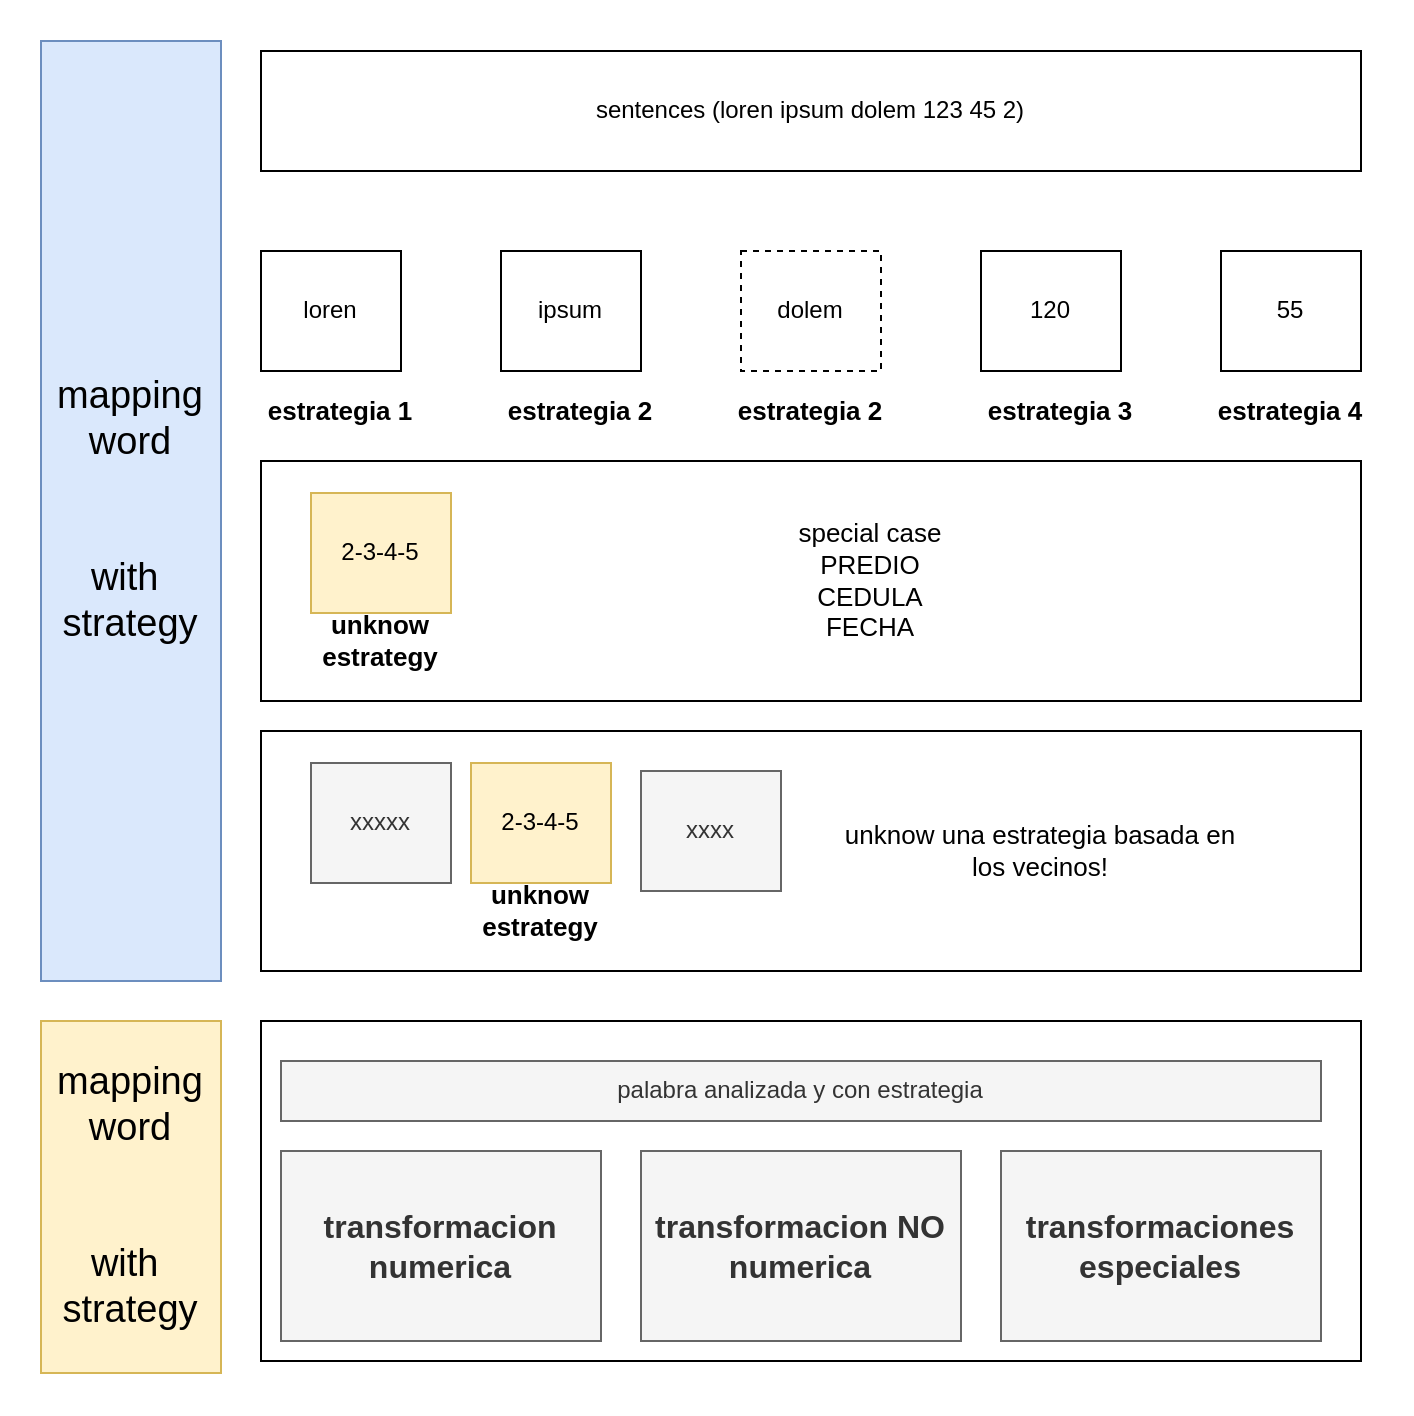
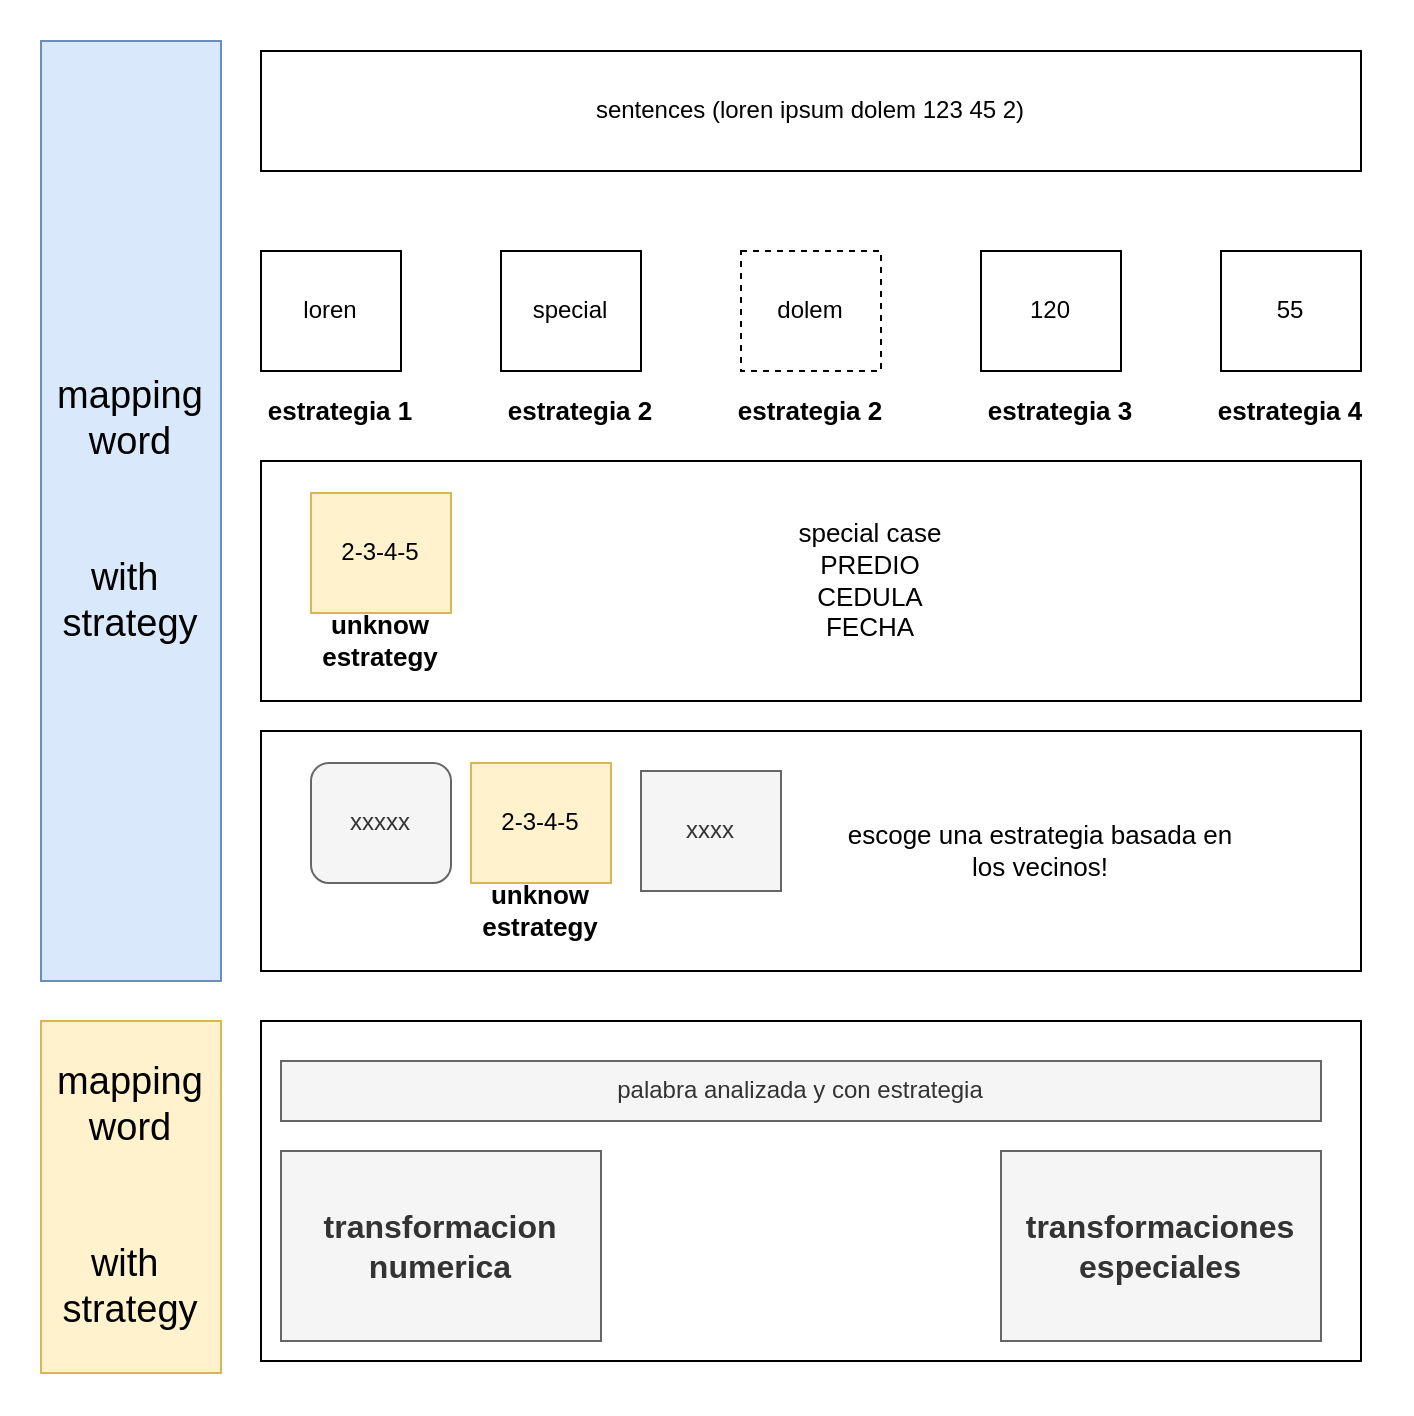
  <mxCell id="0" />
  <mxCell id="1" parent="0" />
  <mxCell id="2" value="" style="rounded=0;whiteSpace=wrap;html=1;fontSize=13;fillColor=none;" vertex="1" parent="1"><mxGeometry x="130" y="230" width="550" height="120" as="geometry" /></mxCell>
  <mxCell id="3" value="sentences (loren ipsum dolem 123 45 2)" style="rounded=0;whiteSpace=wrap;html=1;" vertex="1" parent="1"><mxGeometry x="130" y="25" width="550" height="60" as="geometry" /></mxCell>
  <mxCell id="4" value="loren" style="rounded=0;whiteSpace=wrap;html=1;" vertex="1" parent="1"><mxGeometry x="130" y="125" width="70" height="60" as="geometry" /></mxCell>
- <mxCell id="5" value="ipsum" style="rounded=0;whiteSpace=wrap;html=1;" vertex="1" parent="1"><mxGeometry x="250" y="125" width="70" height="60" as="geometry" /></mxCell>
+ <mxCell id="5" value="special" style="rounded=0;whiteSpace=wrap;html=1;" vertex="1" parent="1"><mxGeometry x="250" y="125" width="70" height="60" as="geometry" /></mxCell>
  <mxCell id="6" value="dolem" style="rounded=0;whiteSpace=wrap;html=1;dashed=1;" vertex="1" parent="1"><mxGeometry x="370" y="125" width="70" height="60" as="geometry" /></mxCell>
  <mxCell id="7" value="120" style="rounded=0;whiteSpace=wrap;html=1;" vertex="1" parent="1"><mxGeometry x="490" y="125" width="70" height="60" as="geometry" /></mxCell>
  <mxCell id="8" value="55" style="rounded=0;whiteSpace=wrap;html=1;" vertex="1" parent="1"><mxGeometry x="610" y="125" width="70" height="60" as="geometry" /></mxCell>
  <mxCell id="9" value="estrategia 1" style="text;html=1;strokeColor=none;fillColor=none;align=center;verticalAlign=middle;whiteSpace=wrap;rounded=0;fontSize=13;fontStyle=1" vertex="1" parent="1"><mxGeometry x="130" y="195" width="80" height="20" as="geometry" /></mxCell>
  <mxCell id="10" value="estrategia 2" style="text;html=1;strokeColor=none;fillColor=none;align=center;verticalAlign=middle;whiteSpace=wrap;rounded=0;fontSize=13;fontStyle=1" vertex="1" parent="1"><mxGeometry x="250" y="195" width="80" height="20" as="geometry" /></mxCell>
  <mxCell id="11" value="estrategia 3" style="text;html=1;strokeColor=none;fillColor=none;align=center;verticalAlign=middle;whiteSpace=wrap;rounded=0;fontSize=13;fontStyle=1" vertex="1" parent="1"><mxGeometry x="490" y="195" width="80" height="20" as="geometry" /></mxCell>
  <mxCell id="12" value="estrategia 4" style="text;html=1;strokeColor=none;fillColor=none;align=center;verticalAlign=middle;whiteSpace=wrap;rounded=0;fontSize=13;fontStyle=1" vertex="1" parent="1"><mxGeometry x="605" y="195" width="80" height="20" as="geometry" /></mxCell>
  <mxCell id="13" value="2-3-4-5" style="rounded=0;whiteSpace=wrap;html=1;fillColor=#fff2cc;strokeColor=#d6b656;" vertex="1" parent="1"><mxGeometry x="155" y="246" width="70" height="60" as="geometry" /></mxCell>
  <mxCell id="14" value="unknow estrategy" style="text;html=1;strokeColor=none;fillColor=none;align=center;verticalAlign=middle;whiteSpace=wrap;rounded=0;fontSize=13;fontStyle=1" vertex="1" parent="1"><mxGeometry x="150" y="310" width="80" height="20" as="geometry" /></mxCell>
  <mxCell id="15" value="special case&lt;br&gt;PREDIO&lt;br&gt;CEDULA&lt;br&gt;FECHA" style="text;html=1;strokeColor=none;fillColor=none;align=center;verticalAlign=middle;whiteSpace=wrap;rounded=0;fontSize=13;" vertex="1" parent="1"><mxGeometry x="310" y="253" width="250" height="74" as="geometry" /></mxCell>
  <mxCell id="16" value="estrategia 2" style="text;html=1;strokeColor=none;fillColor=none;align=center;verticalAlign=middle;whiteSpace=wrap;rounded=0;fontSize=13;fontStyle=1" vertex="1" parent="1"><mxGeometry x="365" y="195" width="80" height="20" as="geometry" /></mxCell>
  <mxCell id="17" value="mapping word&lt;br style=&quot;font-size: 19px;&quot;&gt;&lt;br style=&quot;font-size: 19px;&quot;&gt;&lt;br style=&quot;font-size: 19px;&quot;&gt;with&amp;nbsp;&lt;br style=&quot;font-size: 19px;&quot;&gt;strategy" style="text;html=1;strokeColor=#6c8ebf;fillColor=#dae8fc;align=center;verticalAlign=middle;whiteSpace=wrap;rounded=0;fontSize=19;" vertex="1" parent="1"><mxGeometry x="20" y="20" width="90" height="470" as="geometry" /></mxCell>
  <mxCell id="18" value="" style="rounded=0;whiteSpace=wrap;html=1;fontSize=13;fillColor=none;" vertex="1" parent="1"><mxGeometry x="130" y="365" width="550" height="120" as="geometry" /></mxCell>
  <mxCell id="19" value="2-3-4-5" style="rounded=0;whiteSpace=wrap;html=1;fillColor=#fff2cc;strokeColor=#d6b656;" vertex="1" parent="1"><mxGeometry x="235" y="381" width="70" height="60" as="geometry" /></mxCell>
  <mxCell id="20" value="unknow estrategy" style="text;html=1;strokeColor=none;fillColor=none;align=center;verticalAlign=middle;whiteSpace=wrap;rounded=0;fontSize=13;fontStyle=1" vertex="1" parent="1"><mxGeometry x="230" y="445" width="80" height="20" as="geometry" /></mxCell>
- <mxCell id="21" value="unknow una estrategia basada en los vecinos!" style="text;html=1;strokeColor=none;fillColor=none;align=center;verticalAlign=middle;whiteSpace=wrap;rounded=0;fontSize=13;" vertex="1" parent="1"><mxGeometry x="420" y="388" width="200" height="74" as="geometry" /></mxCell>
- <mxCell id="22" value="xxxxx" style="rounded=0;whiteSpace=wrap;html=1;fillColor=#f5f5f5;strokeColor=#666666;fontColor=#333333;" vertex="1" parent="1"><mxGeometry x="155" y="381" width="70" height="60" as="geometry" /></mxCell>
+ <mxCell id="21" value="escoge una estrategia basada en los vecinos!" style="text;html=1;strokeColor=none;fillColor=none;align=center;verticalAlign=middle;whiteSpace=wrap;rounded=0;fontSize=13;" vertex="1" parent="1"><mxGeometry x="420" y="388" width="200" height="74" as="geometry" /></mxCell>
+ <mxCell id="22" value="xxxxx" style="whiteSpace=wrap;html=1;fillColor=#f5f5f5;strokeColor=#666666;fontColor=#333333;rounded=1;" vertex="1" parent="1"><mxGeometry x="155" y="381" width="70" height="60" as="geometry" /></mxCell>
  <mxCell id="23" value="xxxx" style="rounded=0;whiteSpace=wrap;html=1;fillColor=#f5f5f5;strokeColor=#666666;fontColor=#333333;" vertex="1" parent="1"><mxGeometry x="320" y="385" width="70" height="60" as="geometry" /></mxCell>
  <mxCell id="24" value="mapping word&lt;br style=&quot;font-size: 19px;&quot;&gt;&lt;br style=&quot;font-size: 19px;&quot;&gt;&lt;br style=&quot;font-size: 19px;&quot;&gt;with&amp;nbsp;&lt;br style=&quot;font-size: 19px;&quot;&gt;strategy" style="text;html=1;strokeColor=#d6b656;fillColor=#fff2cc;align=center;verticalAlign=middle;whiteSpace=wrap;rounded=0;fontSize=19;" vertex="1" parent="1"><mxGeometry x="20" y="510" width="90" height="176" as="geometry" /></mxCell>
  <mxCell id="25" value="" style="rounded=0;whiteSpace=wrap;html=1;fontSize=13;fillColor=none;" vertex="1" parent="1"><mxGeometry x="130" y="510" width="550" height="170" as="geometry" /></mxCell>
  <mxCell id="26" value="palabra analizada y con estrategia" style="rounded=0;whiteSpace=wrap;html=1;fillColor=#f5f5f5;strokeColor=#666666;fontColor=#333333;" vertex="1" parent="1"><mxGeometry x="140" y="530" width="520" height="30" as="geometry" /></mxCell>
- <mxCell id="27" value="transformacion NO numerica" style="rounded=0;whiteSpace=wrap;html=1;fillColor=#f5f5f5;strokeColor=#666666;fontColor=#333333;fontSize=16;fontStyle=1" vertex="1" parent="1"><mxGeometry x="320" y="575" width="160" height="95" as="geometry" /></mxCell>
  <mxCell id="28" value="transformacion numerica" style="rounded=0;whiteSpace=wrap;html=1;fillColor=#f5f5f5;strokeColor=#666666;fontColor=#333333;fontSize=16;fontStyle=1" vertex="1" parent="1"><mxGeometry x="140" y="575" width="160" height="95" as="geometry" /></mxCell>
  <mxCell id="29" value="transformaciones especiales" style="rounded=0;whiteSpace=wrap;html=1;fillColor=#f5f5f5;strokeColor=#666666;fontColor=#333333;fontSize=16;fontStyle=1" vertex="1" parent="1"><mxGeometry x="500" y="575" width="160" height="95" as="geometry" /></mxCell>
